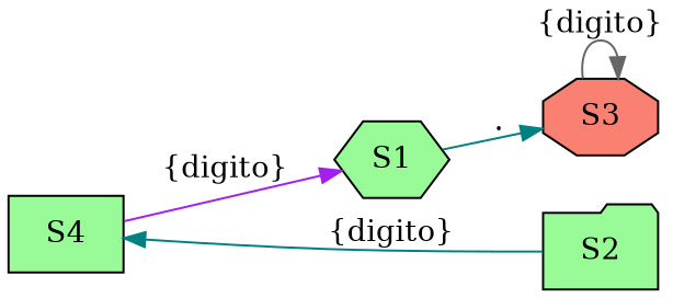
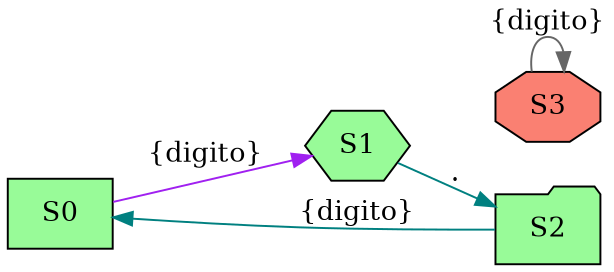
  digraph {
    rankdir=LR
    node [fillcolor=palegreen style=filled]
    edge [color=teal]
-   S0 [shape=box label=S4]
+   S0 [shape=box]
    S1 [shape=hexagon]
    S2 [shape=folder]
    S3 [fillcolor=salmon shape=octagon]
    S0 -> S1 [color=purple label="{digito}"]
-   S1 -> S3 [label="."]
+   S1 -> S2 [label="."]
    S2 -> S0 [label="{digito}"]
    S3 -> S3 [color=gray40 label="{digito}"]
  }
